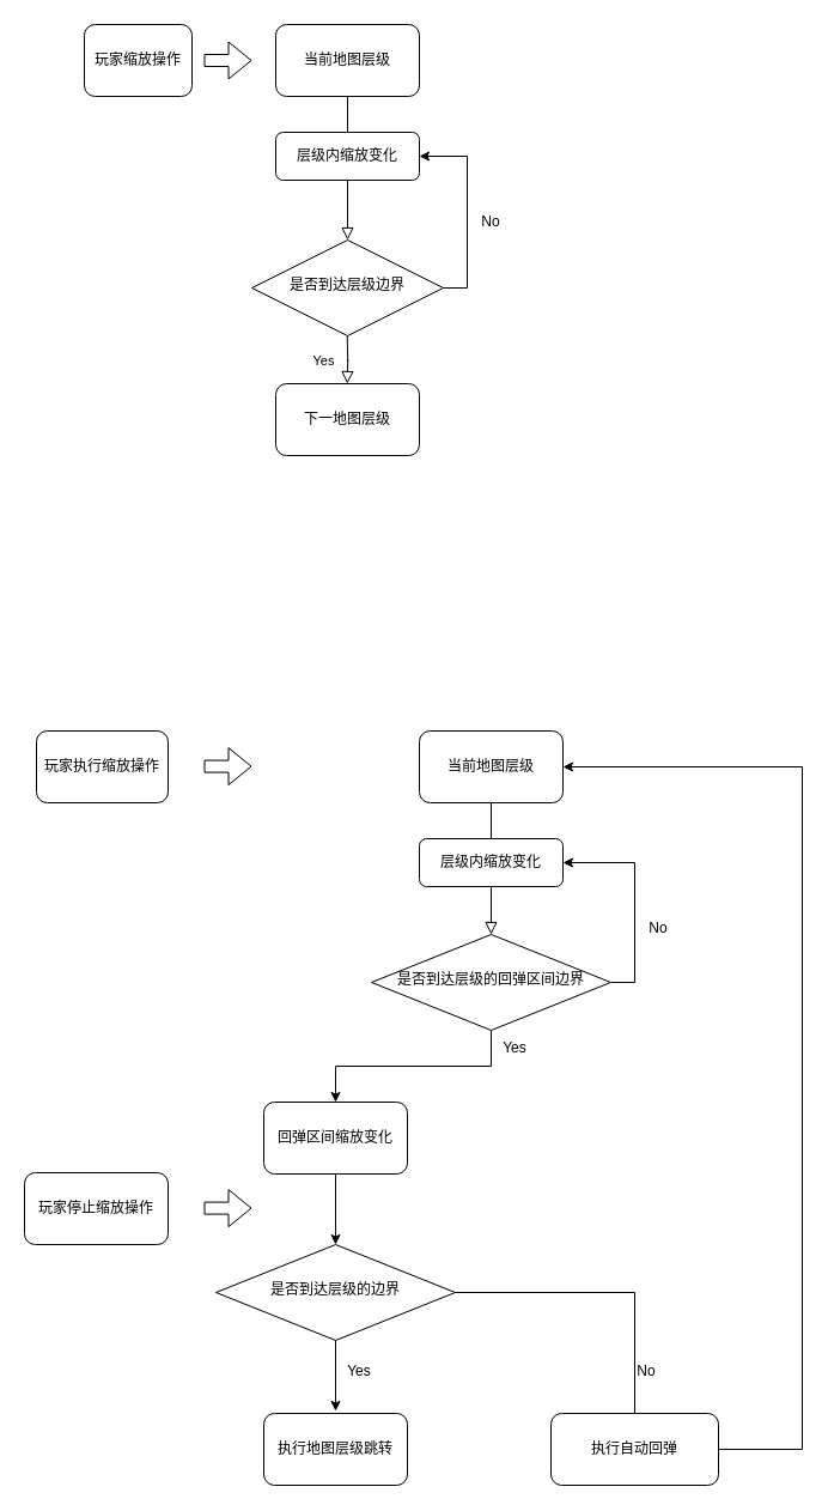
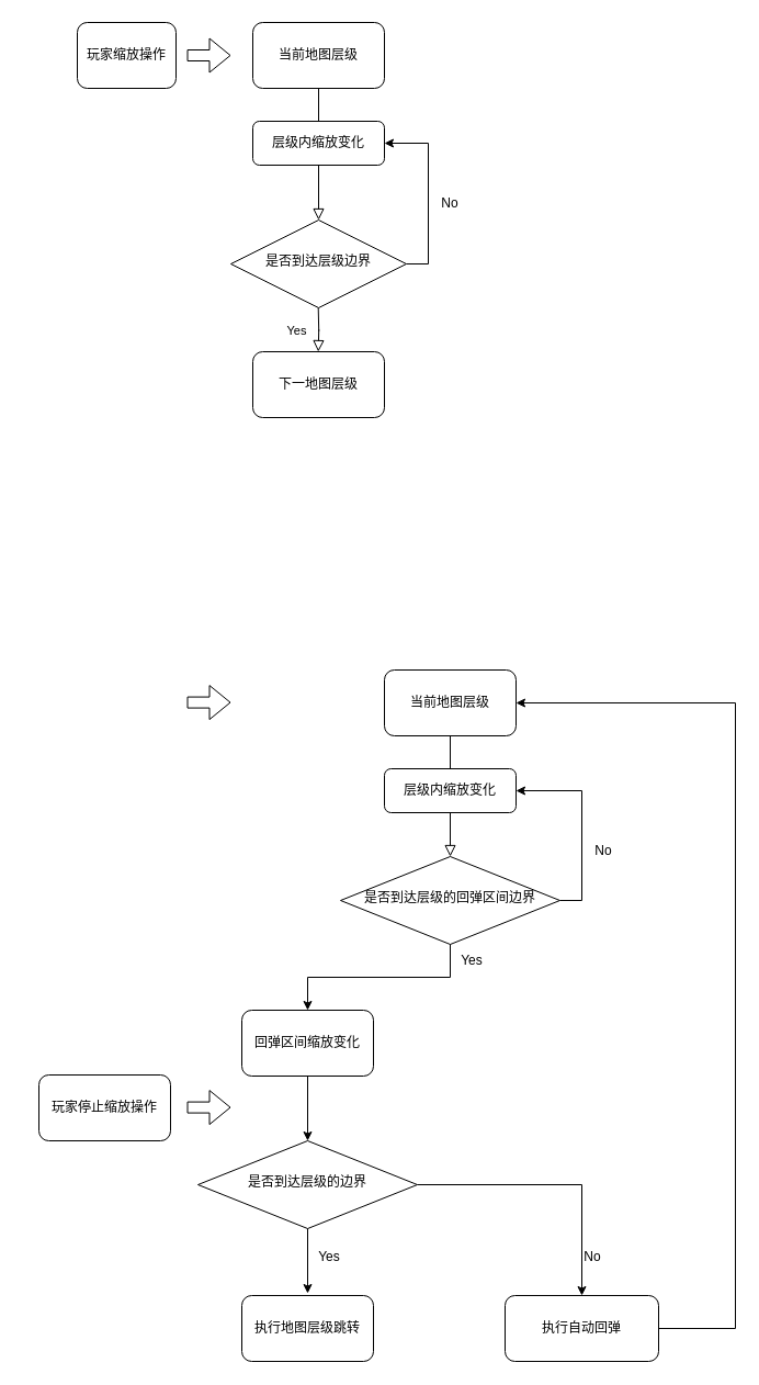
  <mxCell id="0" />
  <mxCell id="1" parent="0" />
  <mxCell id="2" value="当前地图层级" style="rounded=1;whiteSpace=wrap;html=1;" parent="1" vertex="1"><mxGeometry x="230" y="20" width="120" height="60" as="geometry" /></mxCell>
  <mxCell id="3" value="玩家缩放操作" style="rounded=1;whiteSpace=wrap;html=1;" parent="1" vertex="1"><mxGeometry x="70" y="20" width="90" height="60" as="geometry" /></mxCell>
  <mxCell id="4" value="" style="shape=flexArrow;endArrow=classic;html=1;rounded=0;" parent="1" edge="1"><mxGeometry width="50" height="50" relative="1" as="geometry"><mxPoint x="170" y="50" as="sourcePoint" /><mxPoint x="210" y="50" as="targetPoint" /></mxGeometry></mxCell>
  <mxCell id="5" style="edgeStyle=orthogonalEdgeStyle;rounded=0;orthogonalLoop=1;jettySize=auto;html=1;exitX=1;exitY=0.5;exitDx=0;exitDy=0;entryX=1;entryY=0.5;entryDx=0;entryDy=0;" parent="1" source="6" target="10" edge="1"><mxGeometry relative="1" as="geometry" /></mxCell>
  <mxCell id="6" value="是否到达层级边界" style="rhombus;whiteSpace=wrap;html=1;shadow=0;fontFamily=Helvetica;fontSize=12;align=center;strokeWidth=1;spacing=6;spacingTop=-4;" parent="1" vertex="1"><mxGeometry x="210" y="200" width="160" height="80" as="geometry" /></mxCell>
  <mxCell id="7" value="" style="rounded=0;html=1;jettySize=auto;orthogonalLoop=1;fontSize=11;endArrow=block;endFill=0;endSize=8;strokeWidth=1;shadow=0;labelBackgroundColor=none;edgeStyle=orthogonalEdgeStyle;entryX=0.5;entryY=0;entryDx=0;entryDy=0;exitX=0.5;exitY=1;exitDx=0;exitDy=0;" parent="1" source="2" target="6" edge="1"><mxGeometry relative="1" as="geometry"><mxPoint x="290" y="170" as="sourcePoint" /><mxPoint x="289.66" y="185" as="targetPoint" /></mxGeometry></mxCell>
  <mxCell id="8" value="Yes" style="rounded=0;html=1;jettySize=auto;orthogonalLoop=1;fontSize=11;endArrow=block;endFill=0;endSize=8;strokeWidth=1;shadow=0;labelBackgroundColor=none;edgeStyle=orthogonalEdgeStyle;" parent="1" edge="1"><mxGeometry y="20" relative="1" as="geometry"><mxPoint as="offset" /><mxPoint x="289.71" y="280" as="sourcePoint" /><mxPoint x="289.71" y="320" as="targetPoint" /></mxGeometry></mxCell>
  <mxCell id="9" value="下一地图层级" style="rounded=1;whiteSpace=wrap;html=1;" parent="1" vertex="1"><mxGeometry x="230" y="320" width="120" height="60" as="geometry" /></mxCell>
  <mxCell id="10" value="层级内缩放变化" style="rounded=1;whiteSpace=wrap;html=1;fontSize=12;glass=0;strokeWidth=1;shadow=0;" parent="1" vertex="1"><mxGeometry x="230" y="110" width="120" height="40" as="geometry" /></mxCell>
  <mxCell id="11" value="No" style="text;html=1;strokeColor=none;fillColor=none;align=center;verticalAlign=middle;whiteSpace=wrap;rounded=0;" parent="1" vertex="1"><mxGeometry x="380" y="170" width="60" height="30" as="geometry" /></mxCell>
  <mxCell id="12" value="当前地图层级" style="rounded=1;whiteSpace=wrap;html=1;" vertex="1" parent="1"><mxGeometry x="350" y="610" width="120" height="60" as="geometry" /></mxCell>
- <mxCell id="13" value="玩家执行缩放操作" style="rounded=1;whiteSpace=wrap;html=1;" vertex="1" parent="1"><mxGeometry x="30" y="610" width="110" height="60" as="geometry" /></mxCell>
  <mxCell id="14" value="" style="shape=flexArrow;endArrow=classic;html=1;rounded=0;" edge="1" parent="1"><mxGeometry width="50" height="50" relative="1" as="geometry"><mxPoint x="170" y="639.58" as="sourcePoint" /><mxPoint x="210" y="639.58" as="targetPoint" /></mxGeometry></mxCell>
  <mxCell id="15" style="edgeStyle=orthogonalEdgeStyle;rounded=0;orthogonalLoop=1;jettySize=auto;html=1;exitX=1;exitY=0.5;exitDx=0;exitDy=0;entryX=1;entryY=0.5;entryDx=0;entryDy=0;" edge="1" parent="1" source="16" target="20"><mxGeometry relative="1" as="geometry" /></mxCell>
  <mxCell id="16" value="是否到达层级的回弹区间边界" style="rhombus;whiteSpace=wrap;html=1;shadow=0;fontFamily=Helvetica;fontSize=12;align=center;strokeWidth=1;spacing=6;spacingTop=-4;" vertex="1" parent="1"><mxGeometry x="310" y="780" width="200" height="80" as="geometry" /></mxCell>
  <mxCell id="17" value="" style="rounded=0;html=1;jettySize=auto;orthogonalLoop=1;fontSize=11;endArrow=block;endFill=0;endSize=8;strokeWidth=1;shadow=0;labelBackgroundColor=none;edgeStyle=orthogonalEdgeStyle;entryX=0.5;entryY=0;entryDx=0;entryDy=0;exitX=0.5;exitY=1;exitDx=0;exitDy=0;" edge="1" parent="1" source="12" target="16"><mxGeometry relative="1" as="geometry"><mxPoint x="410" y="760" as="sourcePoint" /><mxPoint x="409.66" y="775" as="targetPoint" /></mxGeometry></mxCell>
  <mxCell id="18" style="edgeStyle=orthogonalEdgeStyle;rounded=0;orthogonalLoop=1;jettySize=auto;html=1;exitX=0.5;exitY=1;exitDx=0;exitDy=0;entryX=0.5;entryY=0;entryDx=0;entryDy=0;" edge="1" parent="1" source="19" target="25"><mxGeometry relative="1" as="geometry" /></mxCell>
  <mxCell id="19" value="回弹区间缩放变化" style="rounded=1;whiteSpace=wrap;html=1;" vertex="1" parent="1"><mxGeometry x="220" y="920" width="120" height="60" as="geometry" /></mxCell>
  <mxCell id="20" value="层级内缩放变化" style="rounded=1;whiteSpace=wrap;html=1;fontSize=12;glass=0;strokeWidth=1;shadow=0;" vertex="1" parent="1"><mxGeometry x="350" y="700" width="120" height="40" as="geometry" /></mxCell>
  <mxCell id="21" value="No" style="text;html=1;strokeColor=none;fillColor=none;align=center;verticalAlign=middle;whiteSpace=wrap;rounded=0;" vertex="1" parent="1"><mxGeometry x="520" y="760" width="60" height="30" as="geometry" /></mxCell>
  <mxCell id="22" style="edgeStyle=orthogonalEdgeStyle;rounded=0;orthogonalLoop=1;jettySize=auto;html=1;exitX=0.5;exitY=1;exitDx=0;exitDy=0;entryX=0.5;entryY=0;entryDx=0;entryDy=0;" edge="1" parent="1" source="16" target="19"><mxGeometry relative="1" as="geometry"><Array as="points"><mxPoint x="410" y="890" /><mxPoint x="280" y="890" /></Array></mxGeometry></mxCell>
  <mxCell id="23" value="Yes" style="text;html=1;strokeColor=none;fillColor=none;align=center;verticalAlign=middle;whiteSpace=wrap;rounded=0;" vertex="1" parent="1"><mxGeometry x="400" y="860" width="60" height="30" as="geometry" /></mxCell>
- <mxCell id="24" style="edgeStyle=orthogonalEdgeStyle;rounded=0;orthogonalLoop=1;jettySize=auto;html=1;exitX=1;exitY=0.5;exitDx=0;exitDy=0;entryX=0.5;entryY=0;entryDx=0;entryDy=0;endArrow=none;" edge="1" parent="1" source="25" target="30"><mxGeometry relative="1" as="geometry" /></mxCell>
+ <mxCell id="24" style="edgeStyle=orthogonalEdgeStyle;rounded=0;orthogonalLoop=1;jettySize=auto;html=1;exitX=1;exitY=0.5;exitDx=0;exitDy=0;entryX=0.5;entryY=0;entryDx=0;entryDy=0;" edge="1" parent="1" source="25" target="30"><mxGeometry relative="1" as="geometry" /></mxCell>
  <mxCell id="25" value="是否到达层级的边界" style="rhombus;whiteSpace=wrap;html=1;shadow=0;fontFamily=Helvetica;fontSize=12;align=center;strokeWidth=1;spacing=6;spacingTop=-4;" vertex="1" parent="1"><mxGeometry x="180" y="1039" width="200" height="80" as="geometry" /></mxCell>
  <mxCell id="26" style="edgeStyle=orthogonalEdgeStyle;rounded=0;orthogonalLoop=1;jettySize=auto;html=1;exitX=0.5;exitY=1;exitDx=0;exitDy=0;entryX=0.5;entryY=0;entryDx=0;entryDy=0;" edge="1" parent="1"><mxGeometry relative="1" as="geometry"><mxPoint x="280" y="1119" as="sourcePoint" /><mxPoint x="280" y="1178" as="targetPoint" /></mxGeometry></mxCell>
  <mxCell id="27" value="Yes" style="text;html=1;strokeColor=none;fillColor=none;align=center;verticalAlign=middle;whiteSpace=wrap;rounded=0;" vertex="1" parent="1"><mxGeometry x="270" y="1130" width="60" height="30" as="geometry" /></mxCell>
  <mxCell id="28" value="执行地图层级跳转" style="rounded=1;whiteSpace=wrap;html=1;" vertex="1" parent="1"><mxGeometry x="220" y="1180" width="120" height="60" as="geometry" /></mxCell>
  <mxCell id="29" style="edgeStyle=orthogonalEdgeStyle;rounded=0;orthogonalLoop=1;jettySize=auto;html=1;entryX=1;entryY=0.5;entryDx=0;entryDy=0;" edge="1" parent="1" source="30" target="12"><mxGeometry relative="1" as="geometry"><Array as="points"><mxPoint x="670" y="1210" /><mxPoint x="670" y="640" /></Array></mxGeometry></mxCell>
  <mxCell id="30" value="执行自动回弹" style="rounded=1;whiteSpace=wrap;html=1;" vertex="1" parent="1"><mxGeometry x="460" y="1180" width="140" height="60" as="geometry" /></mxCell>
  <mxCell id="31" value="No" style="text;html=1;strokeColor=none;fillColor=none;align=center;verticalAlign=middle;whiteSpace=wrap;rounded=0;" vertex="1" parent="1"><mxGeometry x="510" y="1130" width="60" height="30" as="geometry" /></mxCell>
- <mxCell id="32" value="玩家停止缩放操作" style="rounded=1;whiteSpace=wrap;html=1;" vertex="1" parent="1"><mxGeometry x="20" y="979" width="120" height="60" as="geometry" /></mxCell>
+ <mxCell id="32" value="玩家停止缩放操作" style="rounded=1;whiteSpace=wrap;html=1;" vertex="1" parent="1"><mxGeometry x="35" y="979" width="120" height="60" as="geometry" /></mxCell>
  <mxCell id="33" value="" style="shape=flexArrow;endArrow=classic;html=1;rounded=0;" edge="1" parent="1"><mxGeometry width="50" height="50" relative="1" as="geometry"><mxPoint x="170" y="1008.58" as="sourcePoint" /><mxPoint x="210" y="1008.58" as="targetPoint" /></mxGeometry></mxCell>
